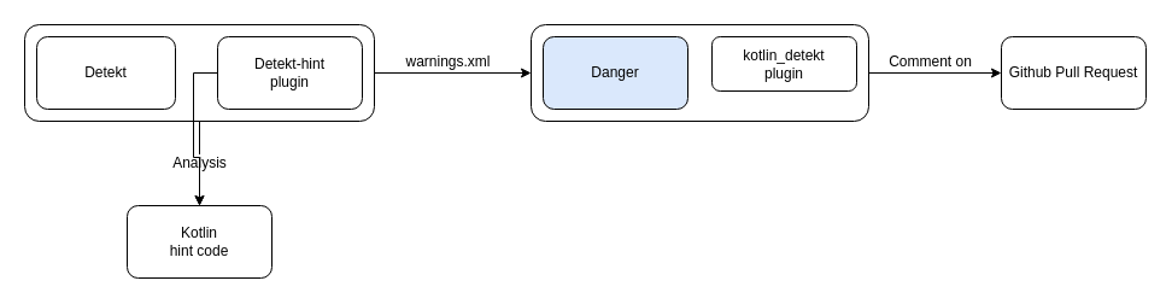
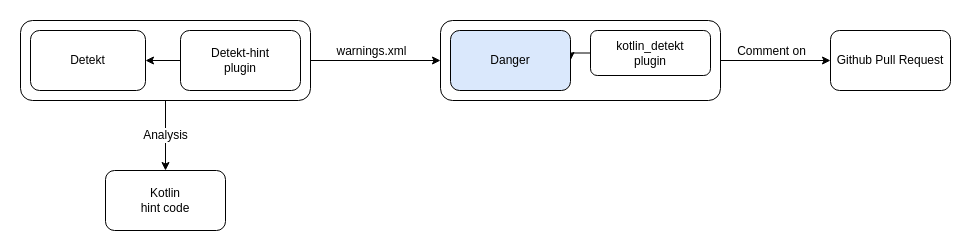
  <mxCell id="0" />
  <mxCell id="1" parent="0" />
  <mxCell id="2" style="edgeStyle=orthogonalEdgeStyle;rounded=0;orthogonalLoop=1;jettySize=auto;html=1;exitX=1;exitY=0.5;exitDx=0;exitDy=0;entryX=0;entryY=0.5;entryDx=0;entryDy=0;" edge="1" parent="1" source="4" target="17"><mxGeometry relative="1" as="geometry" /></mxCell>
  <mxCell id="3" value="Comment on" style="text;html=1;align=center;verticalAlign=middle;resizable=0;points=[];labelBackgroundColor=#ffffff;" vertex="1" connectable="0" parent="2"><mxGeometry x="-0.182" y="1" relative="1" as="geometry"><mxPoint x="5" y="-9" as="offset" /></mxGeometry></mxCell>
  <mxCell id="4" value="" style="rounded=1;whiteSpace=wrap;html=1;" vertex="1" parent="1"><mxGeometry x="440" y="20" width="280" height="80" as="geometry" /></mxCell>
  <mxCell id="5" style="edgeStyle=orthogonalEdgeStyle;rounded=0;orthogonalLoop=1;jettySize=auto;html=1;exitX=0.5;exitY=1;exitDx=0;exitDy=0;entryX=0.5;entryY=0;entryDx=0;entryDy=0;" edge="1" parent="1" source="9" target="11"><mxGeometry relative="1" as="geometry" /></mxCell>
  <mxCell id="6" value="Analysis" style="text;html=1;align=center;verticalAlign=middle;resizable=0;points=[];labelBackgroundColor=#ffffff;" vertex="1" connectable="0" parent="5"><mxGeometry x="-0.029" y="-1" relative="1" as="geometry"><mxPoint as="offset" /></mxGeometry></mxCell>
  <mxCell id="7" style="edgeStyle=orthogonalEdgeStyle;rounded=0;orthogonalLoop=1;jettySize=auto;html=1;exitX=1;exitY=0.5;exitDx=0;exitDy=0;entryX=0;entryY=0.5;entryDx=0;entryDy=0;" edge="1" parent="1" source="9" target="4"><mxGeometry relative="1" as="geometry" /></mxCell>
  <mxCell id="8" value="warnings.xml" style="text;html=1;align=center;verticalAlign=middle;resizable=0;points=[];labelBackgroundColor=#ffffff;" vertex="1" connectable="0" parent="7"><mxGeometry x="-0.154" y="2" relative="1" as="geometry"><mxPoint x="5" y="-8" as="offset" /></mxGeometry></mxCell>
  <mxCell id="9" value="" style="rounded=1;whiteSpace=wrap;html=1;" vertex="1" parent="1"><mxGeometry x="20" y="20" width="290" height="80" as="geometry" /></mxCell>
  <mxCell id="10" value="Detekt" style="rounded=1;whiteSpace=wrap;html=1;align=center;labelPosition=center;verticalLabelPosition=middle;verticalAlign=middle;" vertex="1" parent="1"><mxGeometry x="30" y="30" width="115" height="60" as="geometry" /></mxCell>
  <mxCell id="11" value="Kotlin &lt;br&gt;hint code" style="rounded=1;whiteSpace=wrap;html=1;" vertex="1" parent="1"><mxGeometry x="105" y="170" width="120" height="60" as="geometry" /></mxCell>
- <mxCell id="12" style="edgeStyle=orthogonalEdgeStyle;rounded=0;orthogonalLoop=1;jettySize=auto;html=1;exitX=0;exitY=0.5;exitDx=0;exitDy=0;" edge="1" parent="1" source="13" target="11"><mxGeometry relative="1" as="geometry" /></mxCell>
+ <mxCell id="12" style="edgeStyle=orthogonalEdgeStyle;rounded=0;orthogonalLoop=1;jettySize=auto;html=1;exitX=0;exitY=0.5;exitDx=0;exitDy=0;entryX=1;entryY=0.5;entryDx=0;entryDy=0;" edge="1" parent="1" source="13" target="10"><mxGeometry relative="1" as="geometry" /></mxCell>
  <mxCell id="13" value="Detekt-hint&lt;br&gt;plugin" style="rounded=1;whiteSpace=wrap;html=1;" vertex="1" parent="1"><mxGeometry x="180" y="30" width="120" height="60" as="geometry" /></mxCell>
+ <mxCell id="14" style="edgeStyle=orthogonalEdgeStyle;rounded=0;orthogonalLoop=1;jettySize=auto;html=1;exitX=0;exitY=0.5;exitDx=0;exitDy=0;" edge="1" parent="1" source="15" target="16"><mxGeometry relative="1" as="geometry" /></mxCell>
  <mxCell id="15" value="kotlin_detekt &lt;br&gt;plugin" style="rounded=1;whiteSpace=wrap;html=1;" vertex="1" parent="1"><mxGeometry x="590" y="30" width="120" height="45" as="geometry" /></mxCell>
  <mxCell id="16" value="Danger" style="rounded=1;whiteSpace=wrap;html=1;fillColor=#dae8fc;" vertex="1" parent="1"><mxGeometry x="450" y="30" width="120" height="60" as="geometry" /></mxCell>
  <mxCell id="17" value="Github Pull Request" style="rounded=1;whiteSpace=wrap;html=1;" vertex="1" parent="1"><mxGeometry x="830" y="30" width="120" height="60" as="geometry" /></mxCell>
